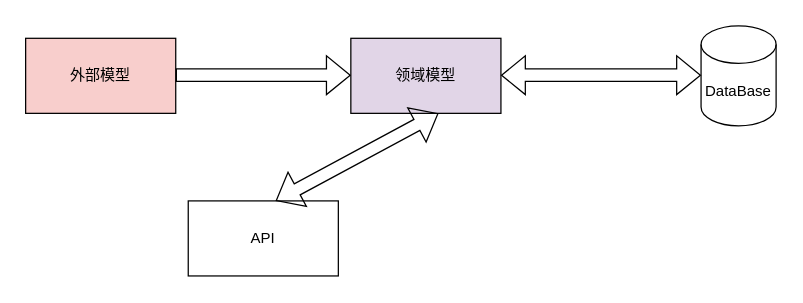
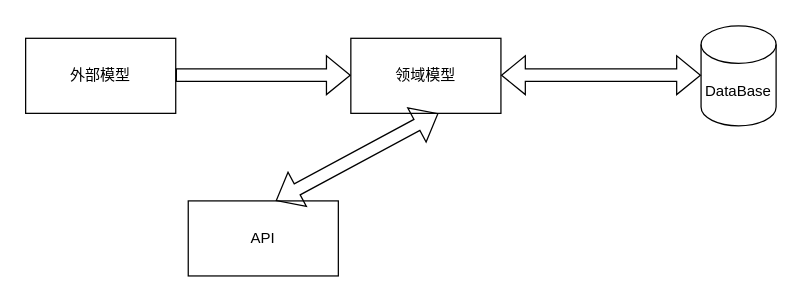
  <mxCell id="0" />
  <mxCell id="1" parent="0" />
- <mxCell id="2" value="领域模型" style="rounded=0;whiteSpace=wrap;html=1;fillColor=#e1d5e7;" vertex="1" parent="1"><mxGeometry x="280" y="30" width="120" height="60" as="geometry" /></mxCell>
+ <mxCell id="2" value="领域模型" style="rounded=0;whiteSpace=wrap;html=1;" vertex="1" parent="1"><mxGeometry x="280" y="30" width="120" height="60" as="geometry" /></mxCell>
  <mxCell id="3" value="DataBase" style="shape=cylinder3;whiteSpace=wrap;html=1;boundedLbl=1;backgroundOutline=1;size=15;" vertex="1" parent="1"><mxGeometry x="560" y="20" width="60" height="80" as="geometry" /></mxCell>
- <mxCell id="4" value="外部模型" style="rounded=0;whiteSpace=wrap;html=1;fillColor=#f8cecc;" vertex="1" parent="1"><mxGeometry x="20" y="30" width="120" height="60" as="geometry" /></mxCell>
+ <mxCell id="4" value="外部模型" style="rounded=0;whiteSpace=wrap;html=1;" vertex="1" parent="1"><mxGeometry x="20" y="30" width="120" height="60" as="geometry" /></mxCell>
  <mxCell id="5" value="" style="shape=flexArrow;endArrow=classic;html=1;rounded=0;" edge="1" parent="1"><mxGeometry width="50" height="50" relative="1" as="geometry"><mxPoint x="140" y="59.5" as="sourcePoint" /><mxPoint x="280" y="59.5" as="targetPoint" /></mxGeometry></mxCell>
  <mxCell id="6" value="" style="shape=flexArrow;endArrow=classic;startArrow=classic;html=1;rounded=0;" edge="1" parent="1"><mxGeometry width="100" height="100" relative="1" as="geometry"><mxPoint x="400" y="59.5" as="sourcePoint" /><mxPoint x="560" y="59.5" as="targetPoint" /></mxGeometry></mxCell>
  <mxCell id="7" value="API" style="rounded=0;whiteSpace=wrap;html=1;" vertex="1" parent="1"><mxGeometry x="150" y="160" width="120" height="60" as="geometry" /></mxCell>
  <mxCell id="8" value="" style="shape=flexArrow;endArrow=classic;startArrow=classic;html=1;rounded=0;exitX=0.583;exitY=0;exitDx=0;exitDy=0;exitPerimeter=0;" edge="1" parent="1" source="7"><mxGeometry width="100" height="100" relative="1" as="geometry"><mxPoint x="250" y="190" as="sourcePoint" /><mxPoint x="350" y="90" as="targetPoint" /></mxGeometry></mxCell>
